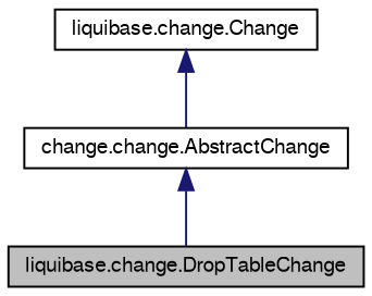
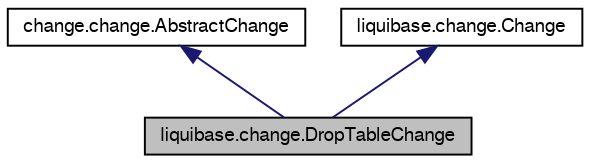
  digraph {
    node [color=black fillcolor=white fontname=FreeSans fontsize=10 shape=record style=filled]
    edge [color=midnightblue dir=back fontname=FreeSans fontsize=10 labelfontname=FreeSans labelfontsize=10 style=solid]
    n1 [fillcolor=grey75 fontcolor=black height=0.2 label="liquibase.change.DropTableChange" width=0.4]
    n2 [height=0.2 label="change.change.AbstractChange" width=0.4]
    n3 [height=0.2 label="liquibase.change.Change" width=0.4]
    n2 -> n1
-   n3 -> n2
+   n3 -> n1
  }
